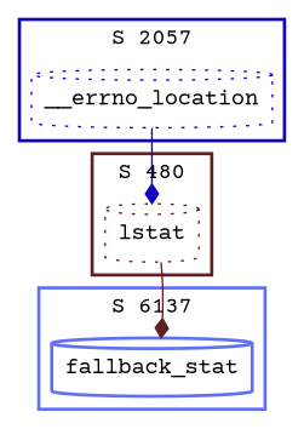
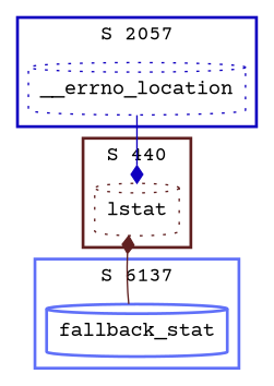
  digraph {
    fontname="Courier Prime"
    node [fontname="Courier Prime" shape=cylinder style=dotted]
    edge [arrowhead=diamond fontname="Courier Prime" style=solid]
    n1 [color="#1000C0" label=__errno_location]
    n2 [color="#602020" label=lstat]
    n3 [color="#6070F8" label=fallback_stat style=bold]
    subgraph cluster_1 {
      color="#1000C0"
      label="S 2057"
      style=bold
      n1
    }
    subgraph cluster_2 {
      color="#602020"
-     label="S 480"
+     label="S 440"
      style=bold
      n2
    }
    subgraph cluster_3 {
      color="#6070F8"
      label="S 6137"
      style=bold
      n3
    }
    n1 -> n2 [color="#1000C0"]
-   n2 -> n3 [color="#602020"]
+   n3 -> n2 [color="#602020"]
  }
